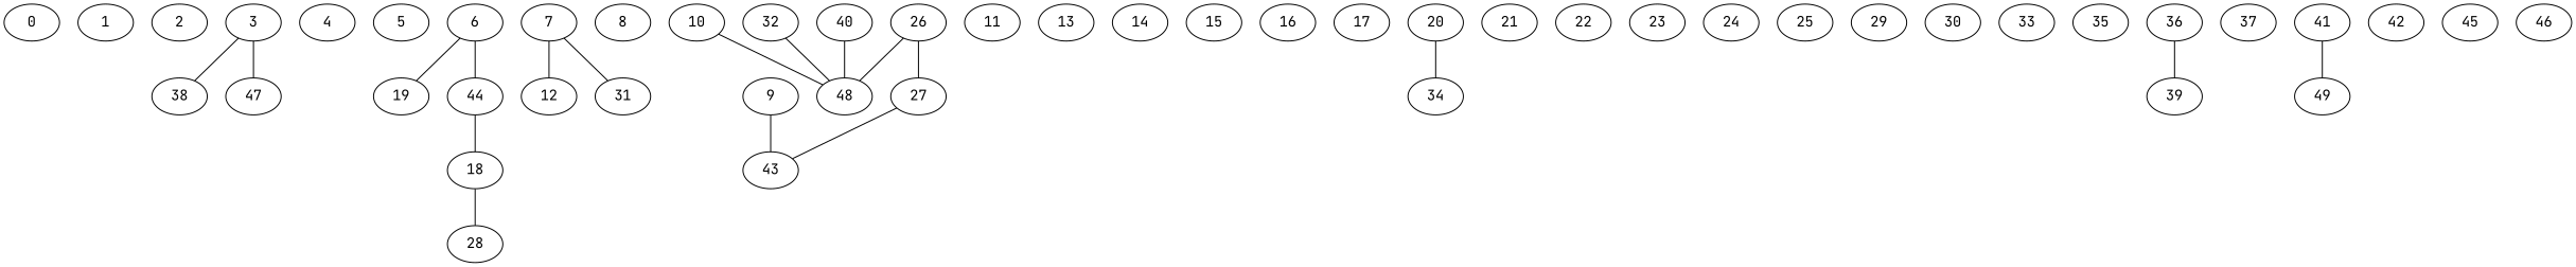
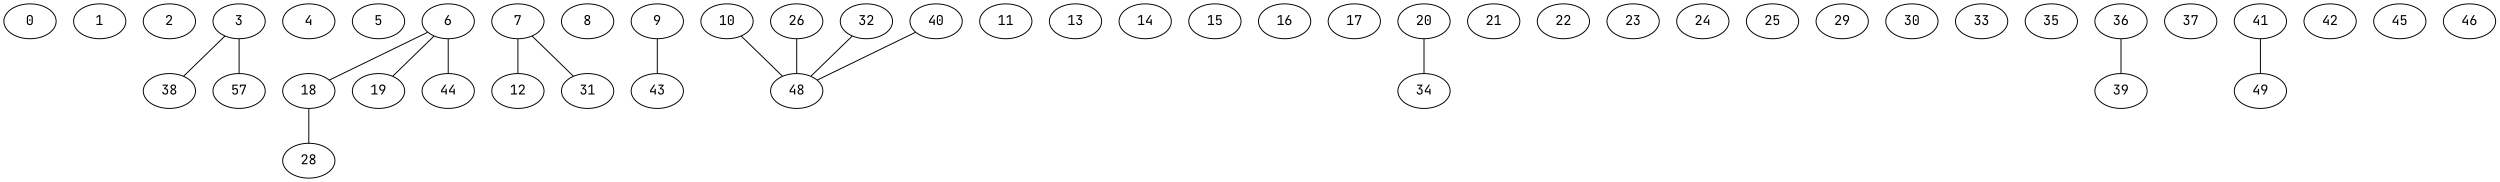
  strict graph {
    fontname="JetBrains Mono"
    node [fontname="JetBrains Mono"]
    edge [fontname="JetBrains Mono" weight=10]
    0
    1
    2
    3
    38
-   47
+   47 [label=57]
    4
    5
    6
    18
    19
    44
    28
    7
    12
    31
    8
    9
    43
    10
    48
    11
    13
    14
    15
    16
    17
    20
    34
    21
    22
    23
    24
    25
    26
-   27
    29
    30
    32
    33
    35
    36
    39
    37
    40
    41
    49
    42
    45
    46
    3 -- 38 [weight=1]
    3 -- 47 [weight=4]
-   44 -- 18 [weight=4]
+   6 -- 18 [weight=4]
    6 -- 19 [weight=2]
    6 -- 44
    18 -- 28 [weight=7]
    7 -- 12
    7 -- 31 [weight=5]
    9 -- 43
    10 -- 48 [weight=9]
    20 -- 34 [weight=7]
    26 -- 48
-   26 -- 27 [weight=8]
-   27 -- 43 [weight=2]
    32 -- 48 [weight=5]
    36 -- 39 [weight=9]
    40 -- 48 [weight=9]
    41 -- 49 [weight=1]
  }
